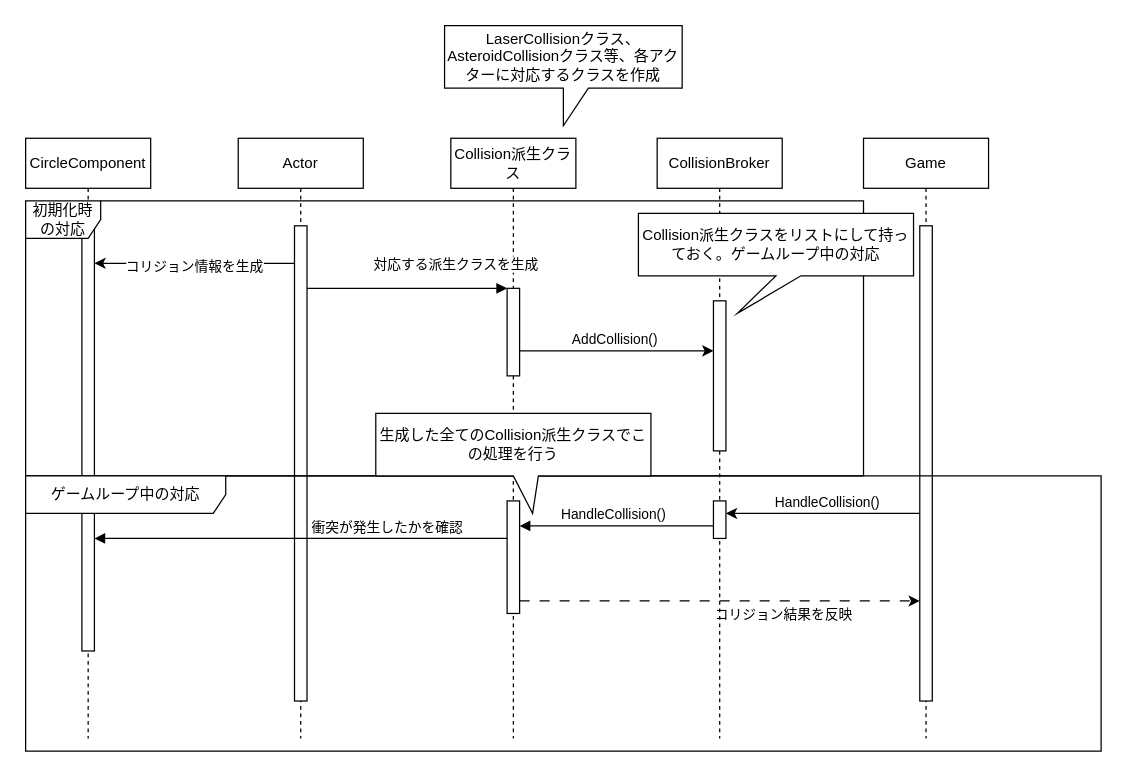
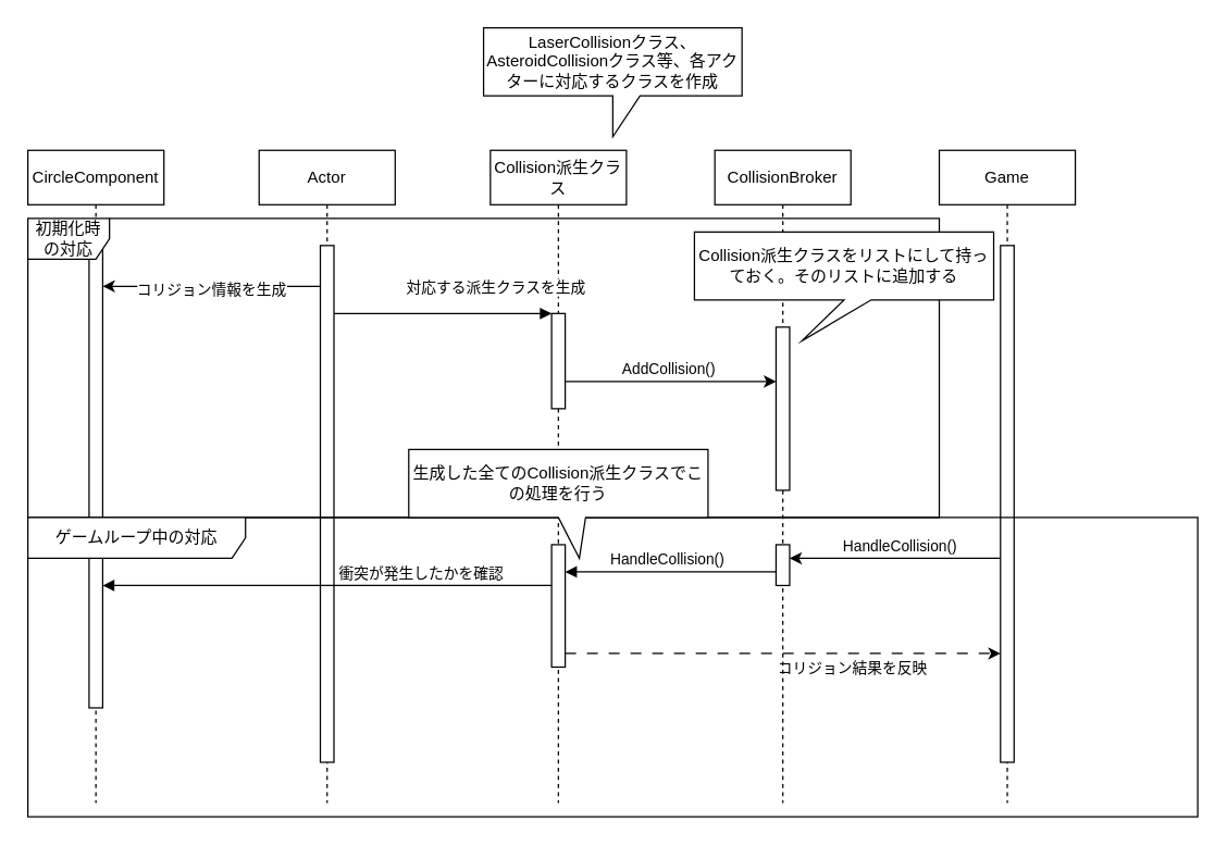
  <mxCell id="0" />
  <mxCell id="1" parent="0" />
  <mxCell id="2" value="CircleComponent" style="shape=umlLifeline;perimeter=lifelinePerimeter;whiteSpace=wrap;html=1;container=0;dropTarget=0;collapsible=0;recursiveResize=0;outlineConnect=0;portConstraint=eastwest;newEdgeStyle={&quot;edgeStyle&quot;:&quot;elbowEdgeStyle&quot;,&quot;elbow&quot;:&quot;vertical&quot;,&quot;curved&quot;:0,&quot;rounded&quot;:0};" parent="1" vertex="1"><mxGeometry x="20" y="110" width="100" height="480" as="geometry" /></mxCell>
  <mxCell id="3" value="" style="html=1;points=[];perimeter=orthogonalPerimeter;outlineConnect=0;targetShapes=umlLifeline;portConstraint=eastwest;newEdgeStyle={&quot;edgeStyle&quot;:&quot;elbowEdgeStyle&quot;,&quot;elbow&quot;:&quot;vertical&quot;,&quot;curved&quot;:0,&quot;rounded&quot;:0};" parent="2" vertex="1"><mxGeometry x="45" y="70" width="10" height="340" as="geometry" /></mxCell>
  <mxCell id="4" value="Collision派生クラス" style="shape=umlLifeline;perimeter=lifelinePerimeter;whiteSpace=wrap;html=1;container=0;dropTarget=0;collapsible=0;recursiveResize=0;outlineConnect=0;portConstraint=eastwest;newEdgeStyle={&quot;edgeStyle&quot;:&quot;elbowEdgeStyle&quot;,&quot;elbow&quot;:&quot;vertical&quot;,&quot;curved&quot;:0,&quot;rounded&quot;:0};" parent="1" vertex="1"><mxGeometry x="360" y="110" width="100" height="480" as="geometry" /></mxCell>
  <mxCell id="5" value="" style="html=1;points=[];perimeter=orthogonalPerimeter;outlineConnect=0;targetShapes=umlLifeline;portConstraint=eastwest;newEdgeStyle={&quot;edgeStyle&quot;:&quot;elbowEdgeStyle&quot;,&quot;elbow&quot;:&quot;vertical&quot;,&quot;curved&quot;:0,&quot;rounded&quot;:0};" parent="4" vertex="1"><mxGeometry x="45" y="120" width="10" height="70" as="geometry" /></mxCell>
  <mxCell id="6" value="Game" style="shape=umlLifeline;perimeter=lifelinePerimeter;whiteSpace=wrap;html=1;container=0;dropTarget=0;collapsible=0;recursiveResize=0;outlineConnect=0;portConstraint=eastwest;newEdgeStyle={&quot;edgeStyle&quot;:&quot;elbowEdgeStyle&quot;,&quot;elbow&quot;:&quot;vertical&quot;,&quot;curved&quot;:0,&quot;rounded&quot;:0};" parent="1" vertex="1"><mxGeometry x="690" y="110" width="100" height="480" as="geometry" /></mxCell>
  <mxCell id="7" value="" style="html=1;points=[];perimeter=orthogonalPerimeter;outlineConnect=0;targetShapes=umlLifeline;portConstraint=eastwest;newEdgeStyle={&quot;edgeStyle&quot;:&quot;elbowEdgeStyle&quot;,&quot;elbow&quot;:&quot;vertical&quot;,&quot;curved&quot;:0,&quot;rounded&quot;:0};" parent="6" vertex="1"><mxGeometry x="45" y="70" width="10" height="380" as="geometry" /></mxCell>
  <mxCell id="8" value="Actor" style="shape=umlLifeline;perimeter=lifelinePerimeter;whiteSpace=wrap;html=1;container=0;dropTarget=0;collapsible=0;recursiveResize=0;outlineConnect=0;portConstraint=eastwest;newEdgeStyle={&quot;edgeStyle&quot;:&quot;elbowEdgeStyle&quot;,&quot;elbow&quot;:&quot;vertical&quot;,&quot;curved&quot;:0,&quot;rounded&quot;:0};" parent="1" vertex="1"><mxGeometry x="190" y="110" width="100" height="480" as="geometry" /></mxCell>
  <mxCell id="9" value="" style="html=1;points=[];perimeter=orthogonalPerimeter;outlineConnect=0;targetShapes=umlLifeline;portConstraint=eastwest;newEdgeStyle={&quot;edgeStyle&quot;:&quot;elbowEdgeStyle&quot;,&quot;elbow&quot;:&quot;vertical&quot;,&quot;curved&quot;:0,&quot;rounded&quot;:0};" parent="8" vertex="1"><mxGeometry x="45" y="70" width="10" height="380" as="geometry" /></mxCell>
  <mxCell id="10" value="対応する派生クラスを生成" style="html=1;verticalAlign=bottom;endArrow=block;edgeStyle=elbowEdgeStyle;elbow=vertical;curved=0;rounded=0;" parent="1" source="9" target="5" edge="1"><mxGeometry x="0.485" y="10" relative="1" as="geometry"><mxPoint x="240" y="230" as="sourcePoint" /><Array as="points"><mxPoint x="340" y="230" /><mxPoint x="300" y="200" /></Array><mxPoint as="offset" /></mxGeometry></mxCell>
  <mxCell id="11" value="" style="edgeStyle=elbowEdgeStyle;rounded=0;orthogonalLoop=1;jettySize=auto;html=1;elbow=vertical;curved=0;" parent="1" source="5" target="24" edge="1"><mxGeometry relative="1" as="geometry"><Array as="points"><mxPoint x="470" y="280" /></Array></mxGeometry></mxCell>
  <mxCell id="12" value="AddCollision()" style="edgeLabel;html=1;align=center;verticalAlign=middle;resizable=0;points=[];" vertex="1" connectable="0" parent="11"><mxGeometry x="0.582" y="-2" relative="1" as="geometry"><mxPoint x="-48" y="-12" as="offset" /></mxGeometry></mxCell>
  <mxCell id="13" value="HandleCollision()" style="html=1;verticalAlign=bottom;endArrow=block;edgeStyle=elbowEdgeStyle;elbow=vertical;curved=0;rounded=0;" parent="1" source="25" target="19" edge="1"><mxGeometry x="0.032" relative="1" as="geometry"><mxPoint x="350" y="390" as="sourcePoint" /><mxPoint x="515" y="390" as="targetPoint" /><Array as="points"><mxPoint x="470" y="420" /><mxPoint x="455" y="390" /></Array><mxPoint as="offset" /></mxGeometry></mxCell>
  <mxCell id="14" value="" style="edgeStyle=elbowEdgeStyle;rounded=0;orthogonalLoop=1;jettySize=auto;html=1;elbow=vertical;curved=0;dashed=1;dashPattern=8 8;" parent="1" source="19" target="7" edge="1"><mxGeometry relative="1" as="geometry"><mxPoint x="590" y="410" as="sourcePoint" /><mxPoint x="1090" y="410" as="targetPoint" /><Array as="points"><mxPoint x="510" y="480" /><mxPoint x="450" y="450" /><mxPoint x="480" y="470" /><mxPoint x="650" y="430" /><mxPoint x="680" y="410" /></Array></mxGeometry></mxCell>
  <mxCell id="15" value="コリジョン結果を反映" style="edgeLabel;html=1;align=center;verticalAlign=middle;resizable=0;points=[];" vertex="1" connectable="0" parent="14"><mxGeometry x="0.226" y="-1" relative="1" as="geometry"><mxPoint x="14" y="9" as="offset" /></mxGeometry></mxCell>
  <mxCell id="16" value="初期化時の対応" style="shape=umlFrame;whiteSpace=wrap;html=1;pointerEvents=0;" parent="1" vertex="1"><mxGeometry x="20" y="160" width="670" height="220" as="geometry" /></mxCell>
  <mxCell id="17" value="ゲームループ中の対応" style="shape=umlFrame;whiteSpace=wrap;html=1;pointerEvents=0;width=160;height=30;" parent="1" vertex="1"><mxGeometry x="20" y="380" width="860" height="220" as="geometry" /></mxCell>
  <mxCell id="18" value="衝突が発生したかを確認" style="html=1;verticalAlign=bottom;endArrow=block;edgeStyle=elbowEdgeStyle;elbow=vertical;curved=0;rounded=0;" parent="1" source="9" target="3" edge="1"><mxGeometry x="0.064" relative="1" as="geometry"><mxPoint x="120" y="200" as="sourcePoint" /><mxPoint x="220" y="200" as="targetPoint" /><Array as="points"><mxPoint x="410" y="430" /><mxPoint x="170" y="200" /></Array><mxPoint as="offset" /></mxGeometry></mxCell>
  <mxCell id="19" value="" style="html=1;points=[];perimeter=orthogonalPerimeter;outlineConnect=0;targetShapes=umlLifeline;portConstraint=eastwest;newEdgeStyle={&quot;edgeStyle&quot;:&quot;elbowEdgeStyle&quot;,&quot;elbow&quot;:&quot;vertical&quot;,&quot;curved&quot;:0,&quot;rounded&quot;:0};" vertex="1" parent="1"><mxGeometry x="405" y="400" width="10" height="90" as="geometry" /></mxCell>
  <mxCell id="20" value="LaserCollisionクラス、AsteroidCollisionクラス等、各アクターに対応するクラスを作成" style="shape=callout;whiteSpace=wrap;html=1;perimeter=calloutPerimeter;" vertex="1" parent="1"><mxGeometry x="355" y="20" width="190" height="80" as="geometry" /></mxCell>
  <mxCell id="21" style="edgeStyle=elbowEdgeStyle;rounded=0;orthogonalLoop=1;jettySize=auto;html=1;elbow=vertical;curved=0;" edge="1" parent="1" source="7" target="25"><mxGeometry relative="1" as="geometry"><Array as="points"><mxPoint x="670" y="410" /></Array></mxGeometry></mxCell>
  <mxCell id="22" value="HandleCollision()" style="edgeLabel;html=1;align=center;verticalAlign=middle;resizable=0;points=[];" vertex="1" connectable="0" parent="21"><mxGeometry x="0.019" y="5" relative="1" as="geometry"><mxPoint x="4" y="-15" as="offset" /></mxGeometry></mxCell>
  <mxCell id="23" value="CollisionBroker" style="shape=umlLifeline;perimeter=lifelinePerimeter;whiteSpace=wrap;html=1;container=0;dropTarget=0;collapsible=0;recursiveResize=0;outlineConnect=0;portConstraint=eastwest;newEdgeStyle={&quot;edgeStyle&quot;:&quot;elbowEdgeStyle&quot;,&quot;elbow&quot;:&quot;vertical&quot;,&quot;curved&quot;:0,&quot;rounded&quot;:0};" parent="1" vertex="1"><mxGeometry x="525" y="110" width="100" height="480" as="geometry" /></mxCell>
  <mxCell id="24" value="" style="html=1;points=[];perimeter=orthogonalPerimeter;outlineConnect=0;targetShapes=umlLifeline;portConstraint=eastwest;newEdgeStyle={&quot;edgeStyle&quot;:&quot;elbowEdgeStyle&quot;,&quot;elbow&quot;:&quot;vertical&quot;,&quot;curved&quot;:0,&quot;rounded&quot;:0};" parent="23" vertex="1"><mxGeometry x="45" y="130" width="10" height="120" as="geometry" /></mxCell>
  <mxCell id="25" value="" style="html=1;points=[];perimeter=orthogonalPerimeter;outlineConnect=0;targetShapes=umlLifeline;portConstraint=eastwest;newEdgeStyle={&quot;edgeStyle&quot;:&quot;elbowEdgeStyle&quot;,&quot;elbow&quot;:&quot;vertical&quot;,&quot;curved&quot;:0,&quot;rounded&quot;:0};" vertex="1" parent="1"><mxGeometry x="570" y="400" width="10" height="30" as="geometry" /></mxCell>
  <mxCell id="26" style="edgeStyle=elbowEdgeStyle;rounded=0;orthogonalLoop=1;jettySize=auto;html=1;elbow=vertical;curved=0;" edge="1" parent="1" source="9" target="3"><mxGeometry relative="1" as="geometry"><Array as="points"><mxPoint x="130" y="210" /></Array></mxGeometry></mxCell>
  <mxCell id="27" value="コリジョン情報を生成" style="edgeLabel;html=1;align=center;verticalAlign=middle;resizable=0;points=[];" vertex="1" connectable="0" parent="26"><mxGeometry x="0.013" y="2" relative="1" as="geometry"><mxPoint as="offset" /></mxGeometry></mxCell>
  <mxCell id="28" value="生成した全てのCollision派生クラスでこの処理を行う" style="shape=callout;whiteSpace=wrap;html=1;perimeter=calloutPerimeter;position2=0.57;" vertex="1" parent="1"><mxGeometry x="300" y="330" width="220" height="80" as="geometry" /></mxCell>
- <mxCell id="29" value="Collision派生クラスをリストにして持っておく。ゲームループ中の対応" style="shape=callout;whiteSpace=wrap;html=1;perimeter=calloutPerimeter;position2=0.36;" vertex="1" parent="1"><mxGeometry x="510" y="170" width="220" height="80" as="geometry" /></mxCell>
+ <mxCell id="29" value="Collision派生クラスをリストにして持っておく。そのリストに追加する" style="shape=callout;whiteSpace=wrap;html=1;perimeter=calloutPerimeter;position2=0.36;" vertex="1" parent="1"><mxGeometry x="510" y="170" width="220" height="80" as="geometry" /></mxCell>
